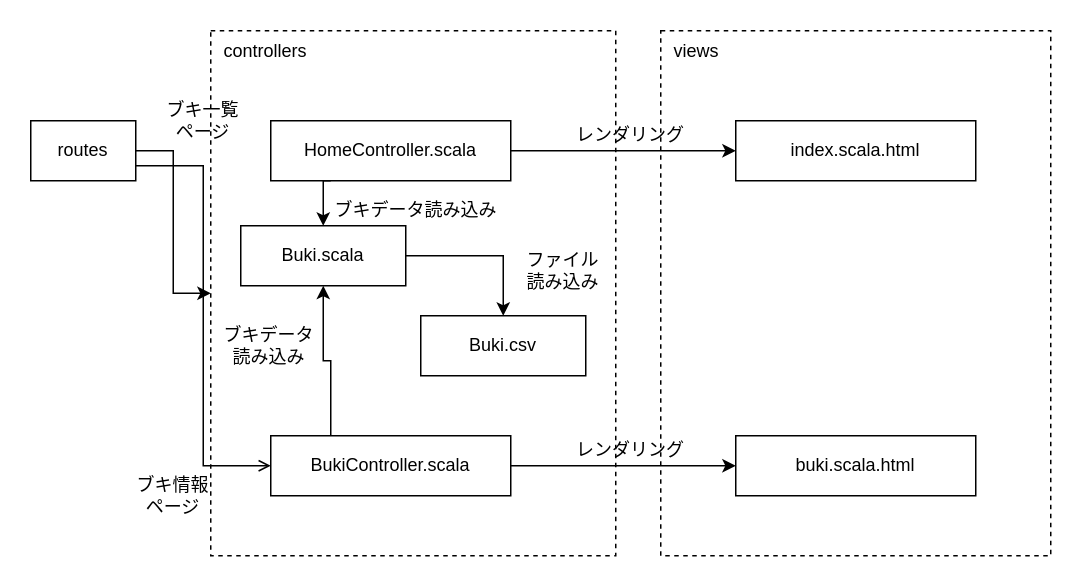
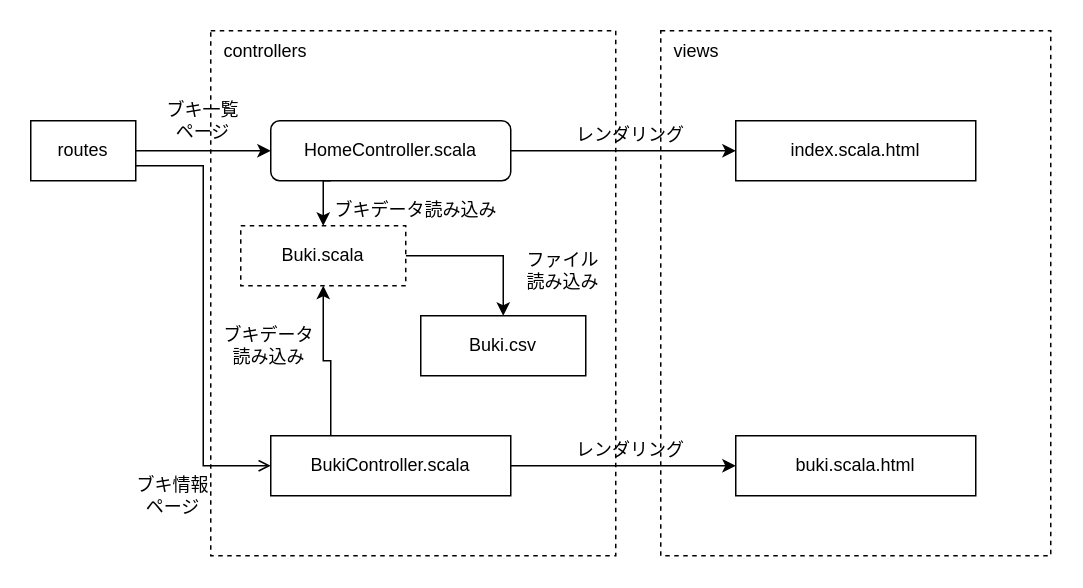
  <mxCell id="0" />
  <mxCell id="1" parent="0" />
- <mxCell id="2" style="edgeStyle=orthogonalEdgeStyle;rounded=0;orthogonalLoop=1;jettySize=auto;html=1;exitX=1;exitY=0.5;exitDx=0;exitDy=0;" edge="1" parent="1" source="4" target="5"><mxGeometry relative="1" as="geometry" /></mxCell>
+ <mxCell id="2" style="edgeStyle=orthogonalEdgeStyle;rounded=0;orthogonalLoop=1;jettySize=auto;html=1;exitX=1;exitY=0.5;exitDx=0;exitDy=0;entryX=0;entryY=0.5;entryDx=0;entryDy=0;" edge="1" parent="1" source="4" target="9"><mxGeometry relative="1" as="geometry" /></mxCell>
  <mxCell id="3" style="edgeStyle=orthogonalEdgeStyle;rounded=0;orthogonalLoop=1;jettySize=auto;html=1;exitX=1;exitY=0.75;exitDx=0;exitDy=0;entryX=0;entryY=0.5;entryDx=0;entryDy=0;endArrow=open;" edge="1" parent="1" source="4" target="12"><mxGeometry relative="1" as="geometry" /></mxCell>
  <mxCell id="4" value="routes" style="rounded=0;whiteSpace=wrap;html=1;" parent="1" vertex="1"><mxGeometry x="20" y="80" width="70" height="40" as="geometry" /></mxCell>
  <mxCell id="5" value="controllers" style="rounded=0;whiteSpace=wrap;html=1;dashed=1;fillColor=none;align=left;verticalAlign=top;spacingLeft=7;" vertex="1" parent="1"><mxGeometry x="140" y="20" width="270" height="350" as="geometry" /></mxCell>
  <mxCell id="6" value="views" style="rounded=0;whiteSpace=wrap;html=1;dashed=1;fillColor=none;align=left;verticalAlign=top;spacingLeft=7;" vertex="1" parent="1"><mxGeometry x="440" y="20" width="260" height="350" as="geometry" /></mxCell>
  <mxCell id="7" style="edgeStyle=orthogonalEdgeStyle;rounded=0;orthogonalLoop=1;jettySize=auto;html=1;exitX=0.25;exitY=1;exitDx=0;exitDy=0;entryX=0.5;entryY=0;entryDx=0;entryDy=0;" edge="1" parent="1" source="9" target="14"><mxGeometry relative="1" as="geometry" /></mxCell>
  <mxCell id="8" style="edgeStyle=orthogonalEdgeStyle;rounded=0;orthogonalLoop=1;jettySize=auto;html=1;exitX=1;exitY=0.5;exitDx=0;exitDy=0;entryX=0;entryY=0.5;entryDx=0;entryDy=0;" edge="1" parent="1" source="9" target="16"><mxGeometry relative="1" as="geometry" /></mxCell>
- <mxCell id="9" value="HomeController.scala" style="rounded=0;whiteSpace=wrap;html=1;" vertex="1" parent="1"><mxGeometry x="180" y="80" width="160" height="40" as="geometry" /></mxCell>
+ <mxCell id="9" value="HomeController.scala" style="whiteSpace=wrap;html=1;rounded=1;" vertex="1" parent="1"><mxGeometry x="180" y="80" width="160" height="40" as="geometry" /></mxCell>
  <mxCell id="10" style="edgeStyle=orthogonalEdgeStyle;rounded=0;orthogonalLoop=1;jettySize=auto;html=1;exitX=0.25;exitY=0;exitDx=0;exitDy=0;" edge="1" parent="1" source="12" target="14"><mxGeometry relative="1" as="geometry" /></mxCell>
  <mxCell id="11" style="edgeStyle=orthogonalEdgeStyle;rounded=0;orthogonalLoop=1;jettySize=auto;html=1;exitX=1;exitY=0.5;exitDx=0;exitDy=0;entryX=0;entryY=0.5;entryDx=0;entryDy=0;" edge="1" parent="1" source="12" target="17"><mxGeometry relative="1" as="geometry" /></mxCell>
  <mxCell id="12" value="BukiController.scala" style="rounded=0;whiteSpace=wrap;html=1;" vertex="1" parent="1"><mxGeometry x="180" y="290" width="160" height="40" as="geometry" /></mxCell>
  <mxCell id="13" style="edgeStyle=orthogonalEdgeStyle;rounded=0;orthogonalLoop=1;jettySize=auto;html=1;exitX=1;exitY=0.5;exitDx=0;exitDy=0;entryX=0.5;entryY=0;entryDx=0;entryDy=0;" edge="1" parent="1" source="14" target="15"><mxGeometry relative="1" as="geometry" /></mxCell>
- <mxCell id="14" value="Buki.scala" style="rounded=0;whiteSpace=wrap;html=1;" vertex="1" parent="1"><mxGeometry x="160" y="150" width="110" height="40" as="geometry" /></mxCell>
+ <mxCell id="14" value="Buki.scala" style="rounded=0;whiteSpace=wrap;html=1;dashed=1;" vertex="1" parent="1"><mxGeometry x="160" y="150" width="110" height="40" as="geometry" /></mxCell>
  <mxCell id="15" value="Buki.csv" style="rounded=0;whiteSpace=wrap;html=1;" vertex="1" parent="1"><mxGeometry x="280" y="210" width="110" height="40" as="geometry" /></mxCell>
  <mxCell id="16" value="index.scala.html" style="rounded=0;whiteSpace=wrap;html=1;" vertex="1" parent="1"><mxGeometry x="490" y="80" width="160" height="40" as="geometry" /></mxCell>
  <mxCell id="17" value="buki.scala.html" style="rounded=0;whiteSpace=wrap;html=1;" vertex="1" parent="1"><mxGeometry x="490" y="290" width="160" height="40" as="geometry" /></mxCell>
  <mxCell id="18" value="ブキ一覧&lt;br&gt;ページ&lt;br&gt;" style="text;html=1;strokeColor=none;fillColor=none;align=center;verticalAlign=middle;whiteSpace=wrap;rounded=0;dashed=1;" vertex="1" parent="1"><mxGeometry x="110" y="60" width="50" height="40" as="geometry" /></mxCell>
  <mxCell id="19" value="ブキ情報&lt;br&gt;ページ" style="text;html=1;strokeColor=none;fillColor=none;align=center;verticalAlign=middle;whiteSpace=wrap;rounded=0;dashed=1;" vertex="1" parent="1"><mxGeometry x="90" y="320" width="50" height="20" as="geometry" /></mxCell>
  <mxCell id="20" value="ブキデータ読み込み" style="text;html=1;strokeColor=none;fillColor=none;align=center;verticalAlign=middle;whiteSpace=wrap;rounded=0;dashed=1;" vertex="1" parent="1"><mxGeometry x="214" y="130" width="126" height="20" as="geometry" /></mxCell>
  <mxCell id="21" value="ブキデータ読み込み" style="text;html=1;strokeColor=none;fillColor=none;align=center;verticalAlign=middle;whiteSpace=wrap;rounded=0;dashed=1;" vertex="1" parent="1"><mxGeometry x="144" y="210" width="70" height="40" as="geometry" /></mxCell>
  <mxCell id="22" value="ファイル&lt;br&gt;読み込み" style="text;html=1;strokeColor=none;fillColor=none;align=center;verticalAlign=middle;whiteSpace=wrap;rounded=0;dashed=1;" vertex="1" parent="1"><mxGeometry x="340" y="160" width="70" height="40" as="geometry" /></mxCell>
  <mxCell id="23" value="レンダリング" style="text;html=1;strokeColor=none;fillColor=none;align=center;verticalAlign=middle;whiteSpace=wrap;rounded=0;dashed=1;" vertex="1" parent="1"><mxGeometry x="370" y="80" width="100" height="20" as="geometry" /></mxCell>
  <mxCell id="24" value="レンダリング" style="text;html=1;strokeColor=none;fillColor=none;align=center;verticalAlign=middle;whiteSpace=wrap;rounded=0;dashed=1;" vertex="1" parent="1"><mxGeometry x="370" y="290" width="100" height="20" as="geometry" /></mxCell>
